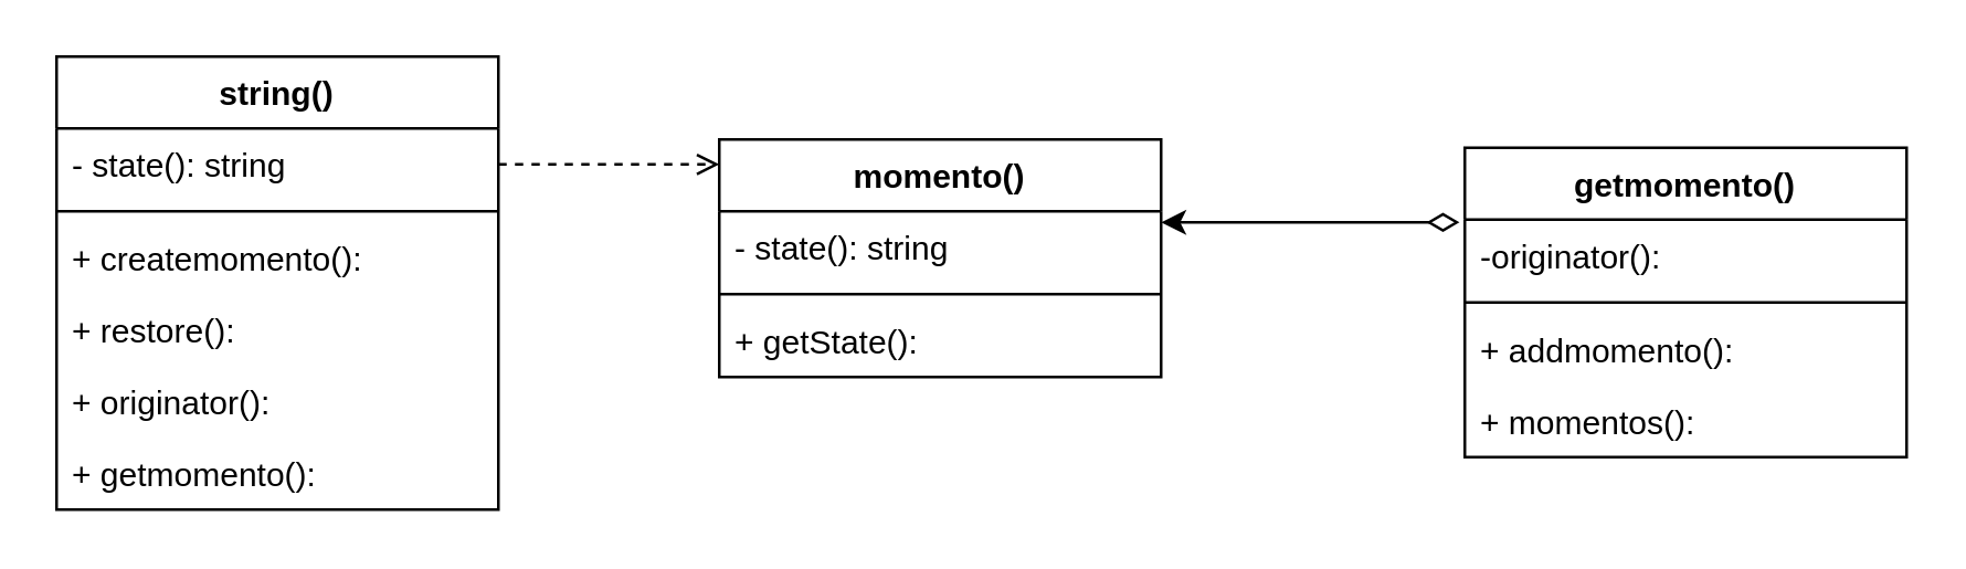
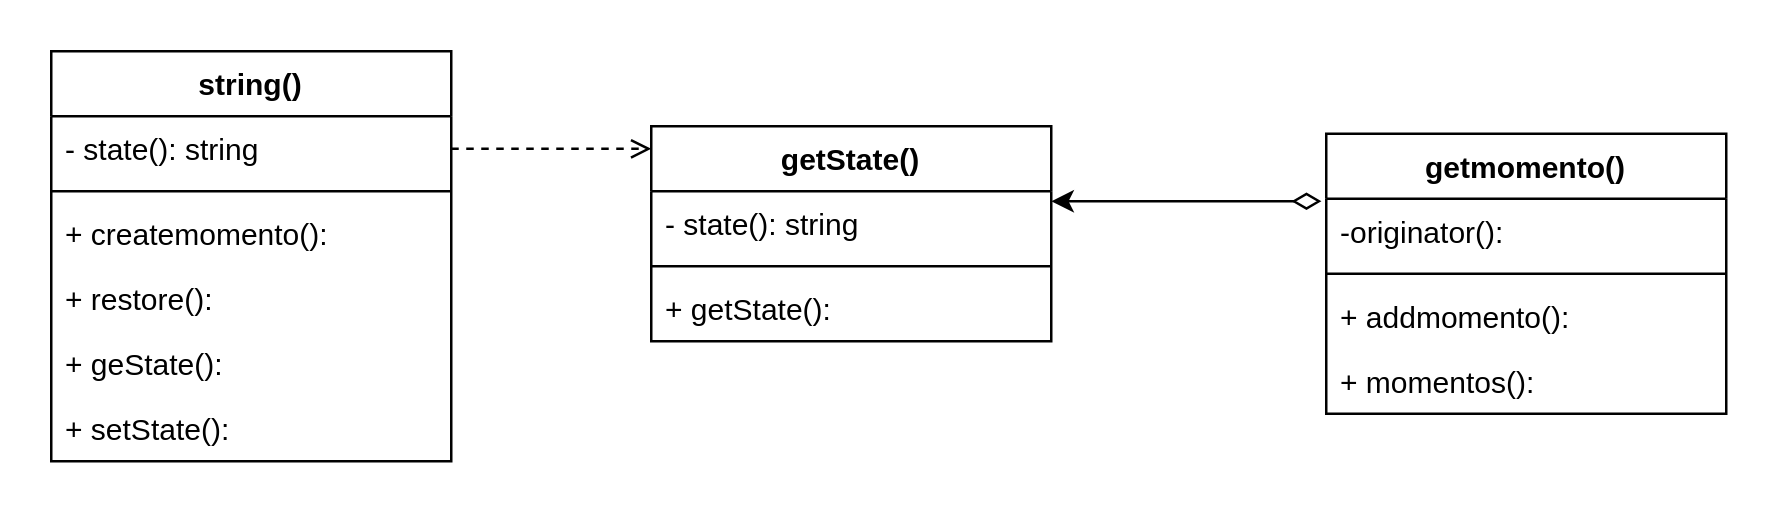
  <mxCell id="0" />
  <mxCell id="1" parent="0" />
  <mxCell id="2" value="string()" style="swimlane;fontStyle=1;align=center;verticalAlign=top;childLayout=stackLayout;horizontal=1;startSize=26;horizontalStack=0;resizeParent=1;resizeParentMax=0;resizeLast=0;collapsible=1;marginBottom=0;whiteSpace=wrap;html=1;" vertex="1" parent="1"><mxGeometry x="20" y="20" width="160" height="164" as="geometry" /></mxCell>
  <mxCell id="3" value="- state(): string" style="text;strokeColor=none;fillColor=none;align=left;verticalAlign=top;spacingLeft=4;spacingRight=4;overflow=hidden;rotatable=0;points=[[0,0.5],[1,0.5]];portConstraint=eastwest;whiteSpace=wrap;html=1;" vertex="1" parent="2"><mxGeometry y="26" width="160" height="26" as="geometry" /></mxCell>
  <mxCell id="4" value="" style="line;strokeWidth=1;fillColor=none;align=left;verticalAlign=middle;spacingTop=-1;spacingLeft=3;spacingRight=3;rotatable=0;labelPosition=right;points=[];portConstraint=eastwest;strokeColor=inherit;" vertex="1" parent="2"><mxGeometry y="52" width="160" height="8" as="geometry" /></mxCell>
  <mxCell id="5" value="+ createmomento():" style="text;strokeColor=none;fillColor=none;align=left;verticalAlign=top;spacingLeft=4;spacingRight=4;overflow=hidden;rotatable=0;points=[[0,0.5],[1,0.5]];portConstraint=eastwest;whiteSpace=wrap;html=1;" vertex="1" parent="2"><mxGeometry y="60" width="160" height="26" as="geometry" /></mxCell>
  <mxCell id="6" value="+ restore():" style="text;strokeColor=none;fillColor=none;align=left;verticalAlign=top;spacingLeft=4;spacingRight=4;overflow=hidden;rotatable=0;points=[[0,0.5],[1,0.5]];portConstraint=eastwest;whiteSpace=wrap;html=1;" vertex="1" parent="2"><mxGeometry y="86" width="160" height="26" as="geometry" /></mxCell>
- <mxCell id="7" value="+ originator():" style="text;strokeColor=none;fillColor=none;align=left;verticalAlign=top;spacingLeft=4;spacingRight=4;overflow=hidden;rotatable=0;points=[[0,0.5],[1,0.5]];portConstraint=eastwest;whiteSpace=wrap;html=1;" vertex="1" parent="2"><mxGeometry y="112" width="160" height="26" as="geometry" /></mxCell>
- <mxCell id="8" value="+ getmomento():" style="text;strokeColor=none;fillColor=none;align=left;verticalAlign=top;spacingLeft=4;spacingRight=4;overflow=hidden;rotatable=0;points=[[0,0.5],[1,0.5]];portConstraint=eastwest;whiteSpace=wrap;html=1;" vertex="1" parent="2"><mxGeometry y="138" width="160" height="26" as="geometry" /></mxCell>
- <mxCell id="9" value="momento()" style="swimlane;fontStyle=1;align=center;verticalAlign=top;childLayout=stackLayout;horizontal=1;startSize=26;horizontalStack=0;resizeParent=1;resizeParentMax=0;resizeLast=0;collapsible=1;marginBottom=0;whiteSpace=wrap;html=1;" vertex="1" parent="1"><mxGeometry x="260" y="50" width="160" height="86" as="geometry" /></mxCell>
+ <mxCell id="7" value="+ geState():" style="text;strokeColor=none;fillColor=none;align=left;verticalAlign=top;spacingLeft=4;spacingRight=4;overflow=hidden;rotatable=0;points=[[0,0.5],[1,0.5]];portConstraint=eastwest;whiteSpace=wrap;html=1;" vertex="1" parent="2"><mxGeometry y="112" width="160" height="26" as="geometry" /></mxCell>
+ <mxCell id="8" value="+ setState():" style="text;strokeColor=none;fillColor=none;align=left;verticalAlign=top;spacingLeft=4;spacingRight=4;overflow=hidden;rotatable=0;points=[[0,0.5],[1,0.5]];portConstraint=eastwest;whiteSpace=wrap;html=1;" vertex="1" parent="2"><mxGeometry y="138" width="160" height="26" as="geometry" /></mxCell>
+ <mxCell id="9" value="getState()" style="swimlane;fontStyle=1;align=center;verticalAlign=top;childLayout=stackLayout;horizontal=1;startSize=26;horizontalStack=0;resizeParent=1;resizeParentMax=0;resizeLast=0;collapsible=1;marginBottom=0;whiteSpace=wrap;html=1;" vertex="1" parent="1"><mxGeometry x="260" y="50" width="160" height="86" as="geometry" /></mxCell>
  <mxCell id="10" value="- state(): string" style="text;strokeColor=none;fillColor=none;align=left;verticalAlign=top;spacingLeft=4;spacingRight=4;overflow=hidden;rotatable=0;points=[[0,0.5],[1,0.5]];portConstraint=eastwest;whiteSpace=wrap;html=1;" vertex="1" parent="9"><mxGeometry y="26" width="160" height="26" as="geometry" /></mxCell>
  <mxCell id="11" value="" style="line;strokeWidth=1;fillColor=none;align=left;verticalAlign=middle;spacingTop=-1;spacingLeft=3;spacingRight=3;rotatable=0;labelPosition=right;points=[];portConstraint=eastwest;strokeColor=inherit;" vertex="1" parent="9"><mxGeometry y="52" width="160" height="8" as="geometry" /></mxCell>
  <mxCell id="12" value="+ getState():" style="text;strokeColor=none;fillColor=none;align=left;verticalAlign=top;spacingLeft=4;spacingRight=4;overflow=hidden;rotatable=0;points=[[0,0.5],[1,0.5]];portConstraint=eastwest;whiteSpace=wrap;html=1;" vertex="1" parent="9"><mxGeometry y="60" width="160" height="26" as="geometry" /></mxCell>
  <mxCell id="13" value="getmomento()" style="swimlane;fontStyle=1;align=center;verticalAlign=top;childLayout=stackLayout;horizontal=1;startSize=26;horizontalStack=0;resizeParent=1;resizeParentMax=0;resizeLast=0;collapsible=1;marginBottom=0;whiteSpace=wrap;html=1;" vertex="1" parent="1"><mxGeometry x="530" y="53" width="160" height="112" as="geometry" /></mxCell>
  <mxCell id="14" value="-originator():" style="text;strokeColor=none;fillColor=none;align=left;verticalAlign=top;spacingLeft=4;spacingRight=4;overflow=hidden;rotatable=0;points=[[0,0.5],[1,0.5]];portConstraint=eastwest;whiteSpace=wrap;html=1;" vertex="1" parent="13"><mxGeometry y="26" width="160" height="26" as="geometry" /></mxCell>
  <mxCell id="15" value="" style="line;strokeWidth=1;fillColor=none;align=left;verticalAlign=middle;spacingTop=-1;spacingLeft=3;spacingRight=3;rotatable=0;labelPosition=right;points=[];portConstraint=eastwest;strokeColor=inherit;" vertex="1" parent="13"><mxGeometry y="52" width="160" height="8" as="geometry" /></mxCell>
  <mxCell id="16" value="+ addmomento():" style="text;strokeColor=none;fillColor=none;align=left;verticalAlign=top;spacingLeft=4;spacingRight=4;overflow=hidden;rotatable=0;points=[[0,0.5],[1,0.5]];portConstraint=eastwest;whiteSpace=wrap;html=1;" vertex="1" parent="13"><mxGeometry y="60" width="160" height="26" as="geometry" /></mxCell>
  <mxCell id="17" value="+ momentos():" style="text;strokeColor=none;fillColor=none;align=left;verticalAlign=top;spacingLeft=4;spacingRight=4;overflow=hidden;rotatable=0;points=[[0,0.5],[1,0.5]];portConstraint=eastwest;whiteSpace=wrap;html=1;" vertex="1" parent="13"><mxGeometry y="86" width="160" height="26" as="geometry" /></mxCell>
  <mxCell id="18" style="edgeStyle=orthogonalEdgeStyle;rounded=0;orthogonalLoop=1;jettySize=auto;html=1;exitX=1;exitY=0.5;exitDx=0;exitDy=0;entryX=0;entryY=0.105;entryDx=0;entryDy=0;entryPerimeter=0;endArrow=open;endFill=0;dashed=1;" edge="1" parent="1" source="3" target="9"><mxGeometry relative="1" as="geometry" /></mxCell>
  <mxCell id="19" value="" style="endArrow=diamondThin;startArrow=classic;html=1;rounded=0;entryX=-0.012;entryY=0.038;entryDx=0;entryDy=0;entryPerimeter=0;endFill=0;endSize=9;" edge="1" parent="1" target="14"><mxGeometry width="50" height="50" relative="1" as="geometry"><mxPoint x="420" y="80" as="sourcePoint" /><mxPoint x="470" y="30" as="targetPoint" /></mxGeometry></mxCell>
